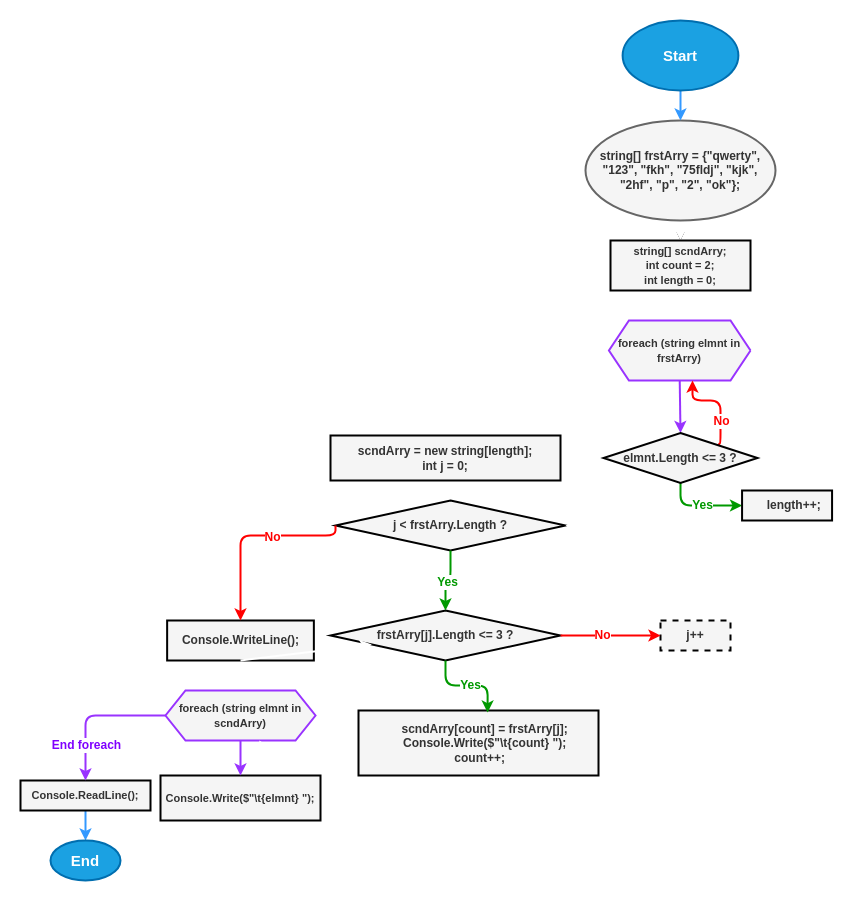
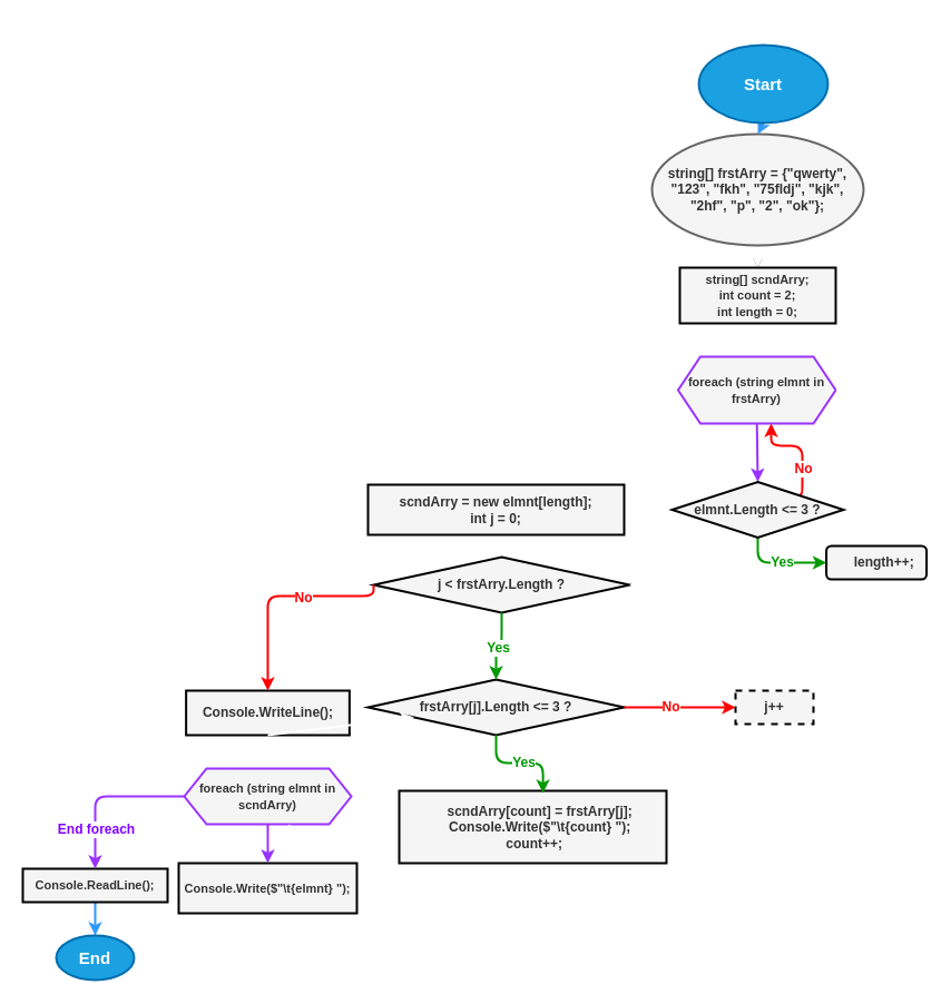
  <mxCell id="0" />
  <mxCell id="1" parent="0" />
  <mxCell id="2" style="edgeStyle=none;html=1;" edge="1" parent="1" source="4" target="6"><mxGeometry relative="1" as="geometry"><mxPoint x="710" y="270" as="targetPoint" /></mxGeometry></mxCell>
  <mxCell id="3" value="" style="edgeStyle=none;html=1;fontFamily=Helvetica;fontSize=12;strokeColor=#FFFFFF;fontColor=#009900;strokeWidth=2;fillColor=#f5f5f5;" edge="1" parent="1" source="4" target="6"><mxGeometry relative="1" as="geometry" /></mxCell>
  <mxCell id="4" value="&lt;font style=&quot;font-size: 12px&quot;&gt;string[] frstArry = {&quot;qwerty&quot;, &quot;123&quot;, &quot;fkh&quot;, &quot;75fldj&quot;, &quot;kjk&quot;, &quot;2hf&quot;, &quot;p&quot;, &quot;2&quot;, &quot;ok&quot;};&lt;/font&gt;" style="ellipse;whiteSpace=wrap;html=1;fontSize=5;fillColor=#f5f5f5;fontColor=#333333;strokeColor=#666666;fontStyle=1;verticalAlign=middle;horizontal=1;fontFamily=Helvetica;labelBackgroundColor=none;labelBorderColor=none;strokeWidth=2;" vertex="1" parent="1"><mxGeometry x="585" y="120" width="190" height="100" as="geometry" /></mxCell>
  <mxCell id="5" style="edgeStyle=none;html=1;fontFamily=Helvetica;fontSize=12;strokeColor=#FFFFFF;fontColor=#009900;strokeWidth=2;fillColor=#f5f5f5;entryX=0.5;entryY=0;entryDx=0;entryDy=0;" edge="1" parent="1" source="6" target="8"><mxGeometry relative="1" as="geometry"><mxPoint x="690" y="310" as="targetPoint" /><Array as="points" /></mxGeometry></mxCell>
  <mxCell id="6" value="&lt;b style=&quot;font-size: 11px&quot;&gt;string[] scndArry;&lt;br&gt;int count = 2;&lt;br&gt;int length = 0;&lt;/b&gt;" style="rounded=0;whiteSpace=wrap;html=1;fillColor=#f5f5f5;fontColor=#333333;strokeColor=#000000;gradientColor=none;strokeWidth=2;" vertex="1" parent="1"><mxGeometry x="610" y="240" width="140" height="50" as="geometry" /></mxCell>
  <mxCell id="7" style="edgeStyle=none;html=1;exitX=0.5;exitY=1;exitDx=0;exitDy=0;entryX=0.5;entryY=0;entryDx=0;entryDy=0;fontFamily=Helvetica;fontSize=10;strokeColor=#9933FF;strokeWidth=2;rounded=1;" edge="1" parent="1" source="8" target="13"><mxGeometry relative="1" as="geometry" /></mxCell>
  <mxCell id="8" value="&lt;font style=&quot;font-size: 11px&quot;&gt;foreach (string elmnt in frstArry)&lt;/font&gt;" style="shape=hexagon;perimeter=hexagonPerimeter2;whiteSpace=wrap;html=1;fixedSize=1;labelBackgroundColor=none;labelBorderColor=none;fontFamily=Helvetica;fontSize=12;strokeColor=#9933FF;strokeWidth=2;gradientColor=none;fillColor=#f5f5f5;fontColor=#333333;fontStyle=1;rounded=0;" vertex="1" parent="1"><mxGeometry x="608.44" y="320" width="141.56" height="60" as="geometry" /></mxCell>
  <mxCell id="9" style="edgeStyle=orthogonalEdgeStyle;rounded=1;html=1;exitX=0.5;exitY=1;exitDx=0;exitDy=0;entryX=0;entryY=0.5;entryDx=0;entryDy=0;fontFamily=Helvetica;fontSize=12;fontColor=#000000;strokeColor=#009900;strokeWidth=2;" edge="1" parent="1" source="13" target="15"><mxGeometry relative="1" as="geometry"><mxPoint x="660" y="487.5" as="sourcePoint" /><mxPoint x="725" y="530" as="targetPoint" /></mxGeometry></mxCell>
  <mxCell id="10" value="&lt;b style=&quot;color: rgb(153 , 51 , 255) ; font-size: 10px&quot;&gt;&lt;font color=&quot;#009900&quot; style=&quot;font-size: 12px&quot;&gt;Yes&lt;/font&gt;&lt;/b&gt;" style="edgeLabel;html=1;align=center;verticalAlign=middle;resizable=0;points=[];fontSize=12;fontFamily=Helvetica;fontColor=#000000;" vertex="1" connectable="0" parent="9"><mxGeometry x="0.037" y="1" relative="1" as="geometry"><mxPoint as="offset" /></mxGeometry></mxCell>
  <mxCell id="11" style="edgeStyle=orthogonalEdgeStyle;rounded=1;html=1;exitX=1;exitY=0;exitDx=0;exitDy=0;fontFamily=Helvetica;fontSize=12;fontColor=#000000;strokeColor=#FF0000;strokeWidth=2;" edge="1" parent="1" source="13" target="8"><mxGeometry relative="1" as="geometry"><Array as="points"><mxPoint x="719" y="443" /><mxPoint x="720" y="443" /><mxPoint x="720" y="400" /><mxPoint x="692" y="400" /></Array></mxGeometry></mxCell>
  <mxCell id="12" value="&lt;b style=&quot;color: rgb(255 , 0 , 0)&quot;&gt;No&lt;/b&gt;" style="edgeLabel;html=1;align=center;verticalAlign=middle;resizable=0;points=[];fontSize=12;fontFamily=Helvetica;fontColor=#000000;" vertex="1" connectable="0" parent="11"><mxGeometry x="-0.206" y="1" relative="1" as="geometry"><mxPoint x="1" y="12" as="offset" /></mxGeometry></mxCell>
  <mxCell id="13" value="&lt;b&gt;elmnt.Length &amp;lt;= 3 ?&lt;/b&gt;" style="rhombus;whiteSpace=wrap;html=1;labelBackgroundColor=none;labelBorderColor=none;fontFamily=Helvetica;fontSize=12;strokeColor=#000000;strokeWidth=2;gradientColor=none;fillColor=#f5f5f5;fontColor=#333333;rounded=0;" vertex="1" parent="1"><mxGeometry x="603" y="432.5" width="154" height="50" as="geometry" /></mxCell>
  <mxCell id="14" style="edgeStyle=orthogonalEdgeStyle;curved=1;rounded=1;html=1;exitX=0.5;exitY=0;exitDx=0;exitDy=0;entryX=1;entryY=0.5;entryDx=0;entryDy=0;fontFamily=Helvetica;fontSize=12;fontColor=#009900;strokeWidth=2;strokeColor=#FFFFFF;fillColor=#f5f5f5;" edge="1" parent="1" source="15" target="8"><mxGeometry relative="1" as="geometry"><Array as="points"><mxPoint x="800" y="500" /><mxPoint x="800" y="350" /></Array></mxGeometry></mxCell>
- <mxCell id="15" value="&lt;b&gt;&amp;nbsp; &amp;nbsp; length++;&lt;/b&gt;" style="rounded=0;whiteSpace=wrap;html=1;labelBackgroundColor=none;labelBorderColor=none;fontFamily=Helvetica;fontSize=12;fontColor=#333333;strokeColor=#000000;strokeWidth=2;gradientColor=none;fillColor=#f5f5f5;" vertex="1" parent="1"><mxGeometry x="741.57" y="490" width="90" height="30" as="geometry" /></mxCell>
+ <mxCell id="15" value="&lt;b&gt;&amp;nbsp; &amp;nbsp; length++;&lt;/b&gt;" style="whiteSpace=wrap;html=1;labelBackgroundColor=none;labelBorderColor=none;fontFamily=Helvetica;fontSize=12;fontColor=#333333;strokeColor=#000000;strokeWidth=2;gradientColor=none;fillColor=#f5f5f5;rounded=1;" vertex="1" parent="1"><mxGeometry x="741.57" y="490" width="90" height="30" as="geometry" /></mxCell>
  <mxCell id="16" style="edgeStyle=none;rounded=1;html=1;exitX=0.5;exitY=1;exitDx=0;exitDy=0;entryX=0.5;entryY=0;entryDx=0;entryDy=0;fontFamily=Helvetica;fontSize=12;fontColor=#009900;strokeColor=#FFFFFF;strokeWidth=2;fillColor=#f5f5f5;" edge="1" parent="1" source="17" target="18"><mxGeometry relative="1" as="geometry" /></mxCell>
- <mxCell id="17" value="&lt;b&gt;scndArry = new string[length];&lt;/b&gt;&lt;br&gt;&lt;b&gt;int j = 0;&lt;/b&gt;" style="rounded=0;whiteSpace=wrap;html=1;labelBackgroundColor=none;labelBorderColor=none;fontFamily=Helvetica;fontSize=12;fontColor=#333333;strokeColor=#000000;strokeWidth=2;gradientColor=none;fillColor=#f5f5f5;" vertex="1" parent="1"><mxGeometry x="330" y="435" width="230" height="45" as="geometry" /></mxCell>
+ <mxCell id="17" value="&lt;b&gt;scndArry = new elmnt[length];&lt;/b&gt;&lt;br&gt;&lt;b&gt;int j = 0;&lt;/b&gt;" style="rounded=0;whiteSpace=wrap;html=1;labelBackgroundColor=none;labelBorderColor=none;fontFamily=Helvetica;fontSize=12;fontColor=#333333;strokeColor=#000000;strokeWidth=2;gradientColor=none;fillColor=#f5f5f5;" vertex="1" parent="1"><mxGeometry x="330" y="435" width="230" height="45" as="geometry" /></mxCell>
  <mxCell id="18" value="&lt;b&gt;j &amp;lt; frstArry.Length&amp;nbsp;?&lt;/b&gt;" style="rhombus;whiteSpace=wrap;html=1;labelBackgroundColor=none;labelBorderColor=none;fontFamily=Helvetica;fontSize=12;strokeColor=#000000;strokeWidth=2;gradientColor=none;fillColor=#f5f5f5;fontColor=#333333;rounded=0;" vertex="1" parent="1"><mxGeometry x="335" y="500" width="230" height="50" as="geometry" /></mxCell>
  <mxCell id="19" value="&lt;b&gt;frstArry[j].Length &amp;lt;= 3 ?&lt;/b&gt;" style="rhombus;whiteSpace=wrap;html=1;labelBackgroundColor=none;labelBorderColor=none;fontFamily=Helvetica;fontSize=12;strokeColor=#000000;strokeWidth=2;gradientColor=none;fillColor=#f5f5f5;fontColor=#333333;rounded=0;" vertex="1" parent="1"><mxGeometry x="330" y="610" width="230" height="50" as="geometry" /></mxCell>
  <mxCell id="20" style="edgeStyle=orthogonalEdgeStyle;rounded=1;html=1;exitX=0.5;exitY=1;exitDx=0;exitDy=0;entryX=0.5;entryY=0;entryDx=0;entryDy=0;fontFamily=Helvetica;fontSize=12;fontColor=#000000;strokeColor=#009900;strokeWidth=2;" edge="1" parent="1" source="18" target="19"><mxGeometry relative="1" as="geometry"><mxPoint x="420" y="570" as="sourcePoint" /><mxPoint x="486.57" y="595" as="targetPoint" /></mxGeometry></mxCell>
  <mxCell id="21" value="&lt;b style=&quot;color: rgb(153 , 51 , 255) ; font-size: 10px&quot;&gt;&lt;font color=&quot;#009900&quot; style=&quot;font-size: 12px&quot;&gt;Yes&lt;/font&gt;&lt;/b&gt;" style="edgeLabel;html=1;align=center;verticalAlign=middle;resizable=0;points=[];fontSize=12;fontFamily=Helvetica;fontColor=#000000;" vertex="1" connectable="0" parent="20"><mxGeometry x="0.037" y="1" relative="1" as="geometry"><mxPoint as="offset" /></mxGeometry></mxCell>
  <mxCell id="22" value="&lt;b&gt;Console.WriteLine();&lt;/b&gt;" style="rounded=0;whiteSpace=wrap;html=1;labelBackgroundColor=none;labelBorderColor=none;fontFamily=Helvetica;fontSize=12;fontColor=#333333;strokeColor=#000000;strokeWidth=2;gradientColor=none;fillColor=#f5f5f5;" vertex="1" parent="1"><mxGeometry x="166.64" y="620" width="146.72" height="40" as="geometry" /></mxCell>
  <mxCell id="23" style="edgeStyle=orthogonalEdgeStyle;rounded=1;html=1;exitX=0;exitY=0.5;exitDx=0;exitDy=0;fontFamily=Helvetica;fontSize=12;fontColor=#000000;strokeColor=#FF0000;strokeWidth=2;" edge="1" parent="1" source="18"><mxGeometry relative="1" as="geometry"><mxPoint x="300" y="520" as="sourcePoint" /><mxPoint x="240" y="620" as="targetPoint" /><Array as="points"><mxPoint x="240" y="535" /></Array></mxGeometry></mxCell>
  <mxCell id="24" value="&lt;b style=&quot;color: rgb(255 , 0 , 0)&quot;&gt;No&lt;/b&gt;" style="edgeLabel;html=1;align=center;verticalAlign=middle;resizable=0;points=[];fontSize=12;fontFamily=Helvetica;fontColor=#000000;" vertex="1" connectable="0" parent="23"><mxGeometry x="-0.206" y="1" relative="1" as="geometry"><mxPoint x="1" as="offset" /></mxGeometry></mxCell>
  <mxCell id="25" value="&lt;font style=&quot;font-size: 11px&quot;&gt;foreach (string elmnt in scndArry)&lt;/font&gt;" style="shape=hexagon;perimeter=hexagonPerimeter2;whiteSpace=wrap;html=1;fixedSize=1;labelBackgroundColor=none;labelBorderColor=none;fontFamily=Helvetica;fontSize=12;strokeColor=#9933FF;strokeWidth=2;gradientColor=none;fillColor=#f5f5f5;fontColor=#333333;fontStyle=1;rounded=0;" vertex="1" parent="1"><mxGeometry x="165" y="690" width="150" height="50" as="geometry" /></mxCell>
  <mxCell id="26" style="edgeStyle=none;rounded=1;html=1;exitX=0.5;exitY=1;exitDx=0;exitDy=0;fontFamily=Helvetica;fontSize=12;fontColor=#009900;strokeColor=#FFFFFF;strokeWidth=2;fillColor=#f5f5f5;" edge="1" parent="1" source="22" target="19"><mxGeometry relative="1" as="geometry"><mxPoint x="229.5" y="660" as="sourcePoint" /><mxPoint x="229.5" y="690" as="targetPoint" /></mxGeometry></mxCell>
  <mxCell id="27" style="edgeStyle=none;rounded=1;html=1;exitX=0.75;exitY=0;exitDx=0;exitDy=0;entryX=0.625;entryY=1;entryDx=0;entryDy=0;fontFamily=Helvetica;fontSize=12;fontColor=#000000;strokeColor=#FFFFFF;strokeWidth=2;" edge="1" parent="1" source="28" target="25"><mxGeometry relative="1" as="geometry" /></mxCell>
  <mxCell id="28" value="&lt;b&gt;&lt;font style=&quot;font-size: 11px&quot;&gt;Console.Write($&quot;\t{elmnt} &quot;);&lt;/font&gt;&lt;/b&gt;" style="rounded=0;whiteSpace=wrap;html=1;labelBackgroundColor=none;labelBorderColor=none;fontFamily=Helvetica;fontSize=12;fontColor=#333333;strokeColor=#000000;strokeWidth=2;gradientColor=none;fillColor=#f5f5f5;" vertex="1" parent="1"><mxGeometry x="160" y="775" width="160" height="45" as="geometry" /></mxCell>
  <mxCell id="29" style="edgeStyle=none;rounded=1;html=1;entryX=0.5;entryY=0;entryDx=0;entryDy=0;fontFamily=Helvetica;fontSize=12;fontColor=#000000;strokeColor=#3399FF;strokeWidth=2;" edge="1" parent="1" source="30" target="34"><mxGeometry relative="1" as="geometry" /></mxCell>
  <mxCell id="30" value="&lt;b&gt;&lt;font style=&quot;font-size: 11px&quot;&gt;Console.ReadLine();&lt;/font&gt;&lt;/b&gt;" style="rounded=0;whiteSpace=wrap;html=1;labelBackgroundColor=none;labelBorderColor=none;fontFamily=Helvetica;fontSize=12;fontColor=#333333;strokeColor=#000000;strokeWidth=2;gradientColor=none;fillColor=#f5f5f5;" vertex="1" parent="1"><mxGeometry x="20" y="780" width="130" height="30" as="geometry" /></mxCell>
  <mxCell id="31" style="edgeStyle=none;html=1;exitX=0.5;exitY=1;exitDx=0;exitDy=0;entryX=0.5;entryY=0;entryDx=0;entryDy=0;fontFamily=Helvetica;fontSize=10;strokeColor=#9933FF;strokeWidth=2;rounded=1;" edge="1" parent="1" source="25" target="28"><mxGeometry relative="1" as="geometry"><mxPoint x="400.005" y="740" as="sourcePoint" /><mxPoint x="400" y="790" as="targetPoint" /></mxGeometry></mxCell>
  <mxCell id="32" style="edgeStyle=orthogonalEdgeStyle;rounded=1;html=1;exitX=0;exitY=0.5;exitDx=0;exitDy=0;entryX=0.5;entryY=0;entryDx=0;entryDy=0;fontFamily=Helvetica;fontSize=10;fontColor=default;strokeColor=#9933FF;strokeWidth=2;" edge="1" parent="1" source="25" target="30"><mxGeometry relative="1" as="geometry"><mxPoint x="171.72" y="695" as="sourcePoint" /><mxPoint x="-1.72" y="780" as="targetPoint" /></mxGeometry></mxCell>
  <mxCell id="33" value="&lt;b style=&quot;color: rgb(240 , 240 , 240) ; font-size: 10px&quot;&gt;&lt;font color=&quot;#7f00ff&quot; style=&quot;font-size: 12px&quot;&gt;End foreach&lt;/font&gt;&lt;/b&gt;" style="edgeLabel;html=1;align=center;verticalAlign=middle;resizable=0;points=[];fontSize=12;fontFamily=Helvetica;fontColor=#000000;" vertex="1" connectable="0" parent="32"><mxGeometry x="0.497" relative="1" as="geometry"><mxPoint as="offset" /></mxGeometry></mxCell>
  <mxCell id="34" value="&lt;font style=&quot;font-size: 15px&quot;&gt;End&lt;/font&gt;" style="ellipse;whiteSpace=wrap;html=1;fontSize=5;fillColor=#1ba1e2;fontColor=#ffffff;strokeColor=#006EAF;fontStyle=1;verticalAlign=middle;horizontal=1;fontFamily=Helvetica;labelBackgroundColor=none;labelBorderColor=none;strokeWidth=2;" vertex="1" parent="1"><mxGeometry x="50" y="840" width="70" height="40" as="geometry" /></mxCell>
  <mxCell id="35" style="edgeStyle=none;rounded=1;html=1;exitX=1;exitY=0.5;exitDx=0;exitDy=0;entryX=0.5;entryY=1;entryDx=0;entryDy=0;fontFamily=Helvetica;fontSize=12;fontColor=#000000;strokeColor=#FFFFFF;strokeWidth=2;" edge="1" parent="1" source="36" target="38"><mxGeometry relative="1" as="geometry"><Array as="points"><mxPoint x="665" y="720" /></Array></mxGeometry></mxCell>
  <mxCell id="36" value="&lt;b&gt;&amp;nbsp; &amp;nbsp; scndArry[count] = frstArry[j];&lt;br&gt;&amp;nbsp; &amp;nbsp; Console.Write($&quot;\t{count} &quot;);&lt;br&gt;&amp;nbsp; &amp;nbsp; count++;&amp;nbsp; &amp;nbsp;&lt;/b&gt;" style="rounded=0;whiteSpace=wrap;html=1;labelBackgroundColor=none;labelBorderColor=none;fontFamily=Helvetica;fontSize=12;fontColor=#333333;strokeColor=#000000;strokeWidth=2;gradientColor=none;fillColor=#f5f5f5;" vertex="1" parent="1"><mxGeometry x="358" y="710" width="240" height="65" as="geometry" /></mxCell>
  <mxCell id="37" style="edgeStyle=none;rounded=1;html=1;entryX=1;entryY=0.5;entryDx=0;entryDy=0;fontFamily=Helvetica;fontSize=12;fontColor=#000000;strokeColor=#FFFFFF;strokeWidth=2;" edge="1" parent="1" source="38" target="18"><mxGeometry relative="1" as="geometry"><Array as="points"><mxPoint x="665" y="535" /></Array></mxGeometry></mxCell>
  <mxCell id="38" value="&lt;b&gt;j++&lt;/b&gt;" style="rounded=0;whiteSpace=wrap;html=1;labelBackgroundColor=none;labelBorderColor=none;fontFamily=Helvetica;fontSize=12;fontColor=#333333;strokeColor=#000000;strokeWidth=2;gradientColor=none;fillColor=#f5f5f5;dashed=1;" vertex="1" parent="1"><mxGeometry x="660" y="620" width="70" height="30" as="geometry" /></mxCell>
  <mxCell id="39" style="edgeStyle=orthogonalEdgeStyle;rounded=1;html=1;exitX=1;exitY=0.5;exitDx=0;exitDy=0;entryX=0;entryY=0.5;entryDx=0;entryDy=0;fontFamily=Helvetica;fontSize=12;fontColor=#000000;strokeColor=#FF0000;strokeWidth=2;" edge="1" parent="1" source="19" target="38"><mxGeometry relative="1" as="geometry"><mxPoint x="630" y="592.5" as="sourcePoint" /><mxPoint x="543.78" y="677.5" as="targetPoint" /><Array as="points"><mxPoint x="580" y="635" /><mxPoint x="580" y="635" /></Array></mxGeometry></mxCell>
  <mxCell id="40" value="&lt;b style=&quot;color: rgb(255 , 0 , 0)&quot;&gt;No&lt;/b&gt;" style="edgeLabel;html=1;align=center;verticalAlign=middle;resizable=0;points=[];fontSize=12;fontFamily=Helvetica;fontColor=#000000;" vertex="1" connectable="0" parent="39"><mxGeometry x="-0.206" y="1" relative="1" as="geometry"><mxPoint x="1" as="offset" /></mxGeometry></mxCell>
  <mxCell id="41" style="edgeStyle=orthogonalEdgeStyle;rounded=1;html=1;exitX=0.5;exitY=1;exitDx=0;exitDy=0;entryX=0.538;entryY=0.031;entryDx=0;entryDy=0;fontFamily=Helvetica;fontSize=12;fontColor=#000000;strokeColor=#009900;strokeWidth=2;entryPerimeter=0;" edge="1" parent="1" source="19" target="36"><mxGeometry relative="1" as="geometry"><mxPoint x="500" y="665" as="sourcePoint" /><mxPoint x="566.57" y="690" as="targetPoint" /></mxGeometry></mxCell>
  <mxCell id="42" value="&lt;b style=&quot;color: rgb(153 , 51 , 255) ; font-size: 10px&quot;&gt;&lt;font color=&quot;#009900&quot; style=&quot;font-size: 12px&quot;&gt;Yes&lt;/font&gt;&lt;/b&gt;" style="edgeLabel;html=1;align=center;verticalAlign=middle;resizable=0;points=[];fontSize=12;fontFamily=Helvetica;fontColor=#000000;" vertex="1" connectable="0" parent="41"><mxGeometry x="0.037" y="1" relative="1" as="geometry"><mxPoint as="offset" /></mxGeometry></mxCell>
  <mxCell id="43" style="edgeStyle=none;rounded=1;html=1;exitX=0.5;exitY=1;exitDx=0;exitDy=0;fontFamily=Helvetica;fontSize=15;fontColor=#000000;strokeColor=#3399FF;strokeWidth=2;entryX=0.5;entryY=0;entryDx=0;entryDy=0;" edge="1" parent="1" source="44" target="4"><mxGeometry relative="1" as="geometry"><mxPoint x="684" y="120" as="targetPoint" /></mxGeometry></mxCell>
- <mxCell id="44" value="&lt;font style=&quot;font-size: 15px&quot;&gt;Start&lt;/font&gt;" style="ellipse;whiteSpace=wrap;html=1;fontSize=5;fillColor=#1ba1e2;fontColor=#ffffff;strokeColor=#006EAF;fontStyle=1;verticalAlign=middle;horizontal=1;fontFamily=Helvetica;labelBackgroundColor=none;labelBorderColor=none;strokeWidth=2;" vertex="1" parent="1"><mxGeometry x="622.11" y="20" width="115.78" height="70" as="geometry" /></mxCell>
+ <mxCell id="44" value="&lt;font style=&quot;font-size: 15px&quot;&gt;Start&lt;/font&gt;" style="ellipse;whiteSpace=wrap;html=1;fontSize=5;fillColor=#1ba1e2;fontColor=#ffffff;strokeColor=#006EAF;fontStyle=1;verticalAlign=middle;horizontal=1;fontFamily=Helvetica;labelBackgroundColor=none;labelBorderColor=none;strokeWidth=2;" vertex="1" parent="1"><mxGeometry x="627.11" y="40" width="115.78" height="70" as="geometry" /></mxCell>
